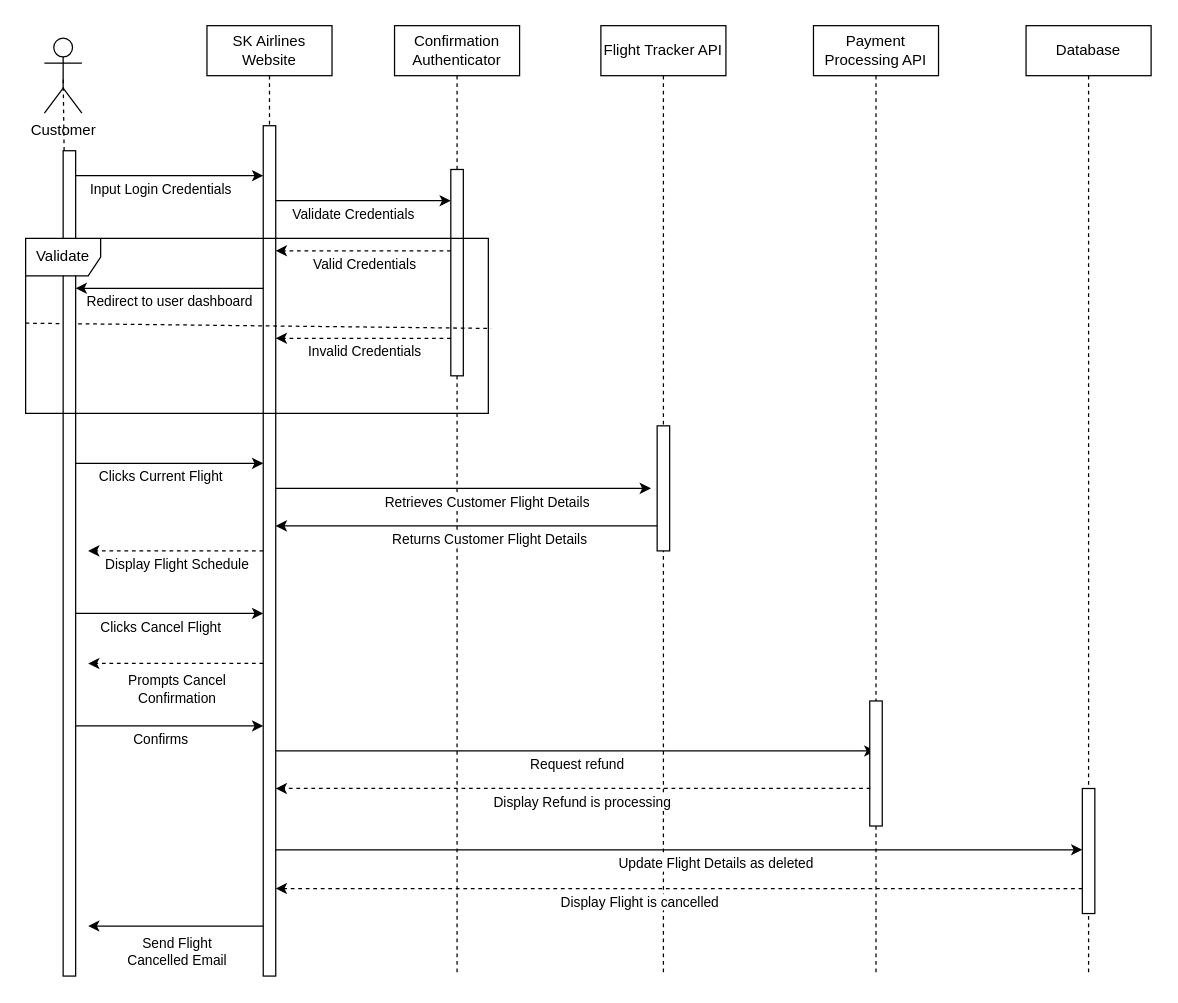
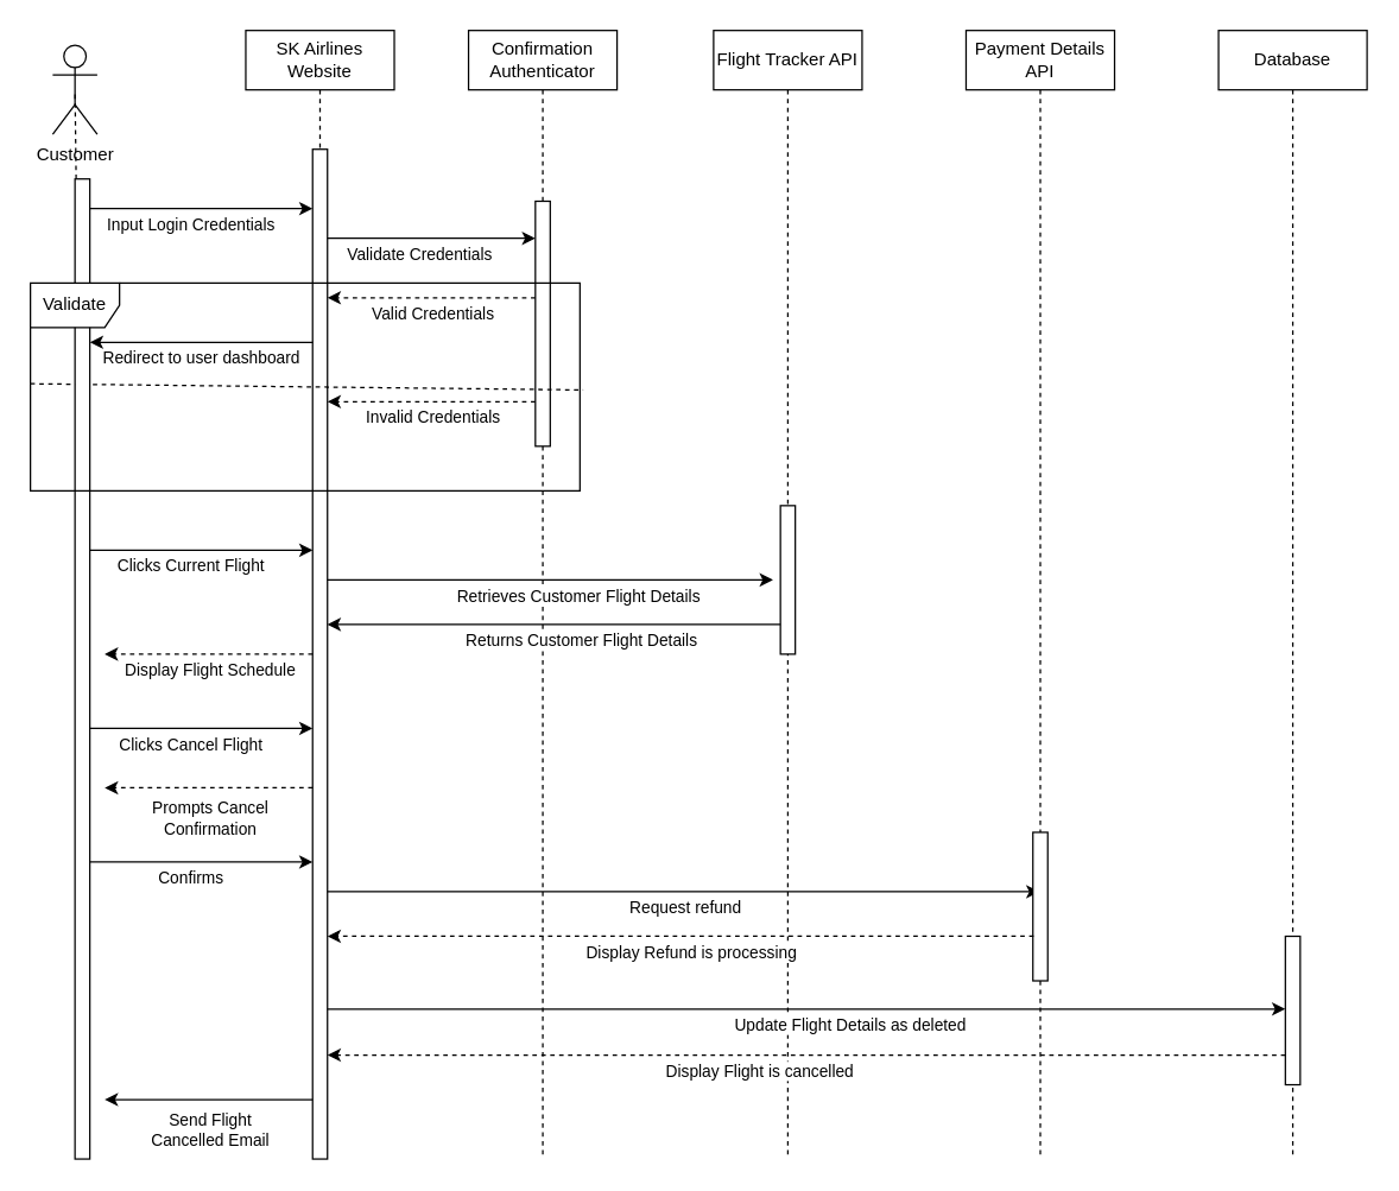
  <mxCell id="0" />
  <mxCell id="1" parent="0" />
  <mxCell id="2" value="" style="endArrow=none;dashed=1;html=1;rounded=0;entryX=0.5;entryY=0.5;entryDx=0;entryDy=0;entryPerimeter=0;" parent="1" source="30" target="3" edge="1"><mxGeometry width="50" height="50" relative="1" as="geometry"><mxPoint x="60" y="470" as="sourcePoint" /><mxPoint x="60" y="150" as="targetPoint" /></mxGeometry></mxCell>
  <mxCell id="3" value="Customer" style="shape=umlActor;verticalLabelPosition=bottom;verticalAlign=top;html=1;outlineConnect=0;" parent="1" vertex="1"><mxGeometry x="35" y="30" width="30" height="60" as="geometry" /></mxCell>
  <mxCell id="4" value="SK Airlines Website" style="shape=umlLifeline;perimeter=lifelinePerimeter;whiteSpace=wrap;html=1;container=0;dropTarget=0;collapsible=0;recursiveResize=0;outlineConnect=0;portConstraint=eastwest;newEdgeStyle={&quot;edgeStyle&quot;:&quot;elbowEdgeStyle&quot;,&quot;elbow&quot;:&quot;vertical&quot;,&quot;curved&quot;:0,&quot;rounded&quot;:0};" parent="1" vertex="1"><mxGeometry x="165" y="20" width="100" height="760" as="geometry" /></mxCell>
  <mxCell id="5" value="" style="html=1;points=[];perimeter=orthogonalPerimeter;outlineConnect=0;targetShapes=umlLifeline;portConstraint=eastwest;newEdgeStyle={&quot;edgeStyle&quot;:&quot;elbowEdgeStyle&quot;,&quot;elbow&quot;:&quot;vertical&quot;,&quot;curved&quot;:0,&quot;rounded&quot;:0};" parent="4" vertex="1"><mxGeometry x="45" y="80" width="10" height="680" as="geometry" /></mxCell>
  <mxCell id="6" value="Confirmation Authenticator" style="shape=umlLifeline;perimeter=lifelinePerimeter;whiteSpace=wrap;html=1;container=0;dropTarget=0;collapsible=0;recursiveResize=0;outlineConnect=0;portConstraint=eastwest;newEdgeStyle={&quot;edgeStyle&quot;:&quot;elbowEdgeStyle&quot;,&quot;elbow&quot;:&quot;vertical&quot;,&quot;curved&quot;:0,&quot;rounded&quot;:0};" parent="1" vertex="1"><mxGeometry x="315" y="20" width="100" height="760" as="geometry" /></mxCell>
  <mxCell id="7" value="" style="html=1;points=[];perimeter=orthogonalPerimeter;outlineConnect=0;targetShapes=umlLifeline;portConstraint=eastwest;newEdgeStyle={&quot;edgeStyle&quot;:&quot;elbowEdgeStyle&quot;,&quot;elbow&quot;:&quot;vertical&quot;,&quot;curved&quot;:0,&quot;rounded&quot;:0};" parent="6" vertex="1"><mxGeometry x="45" y="115" width="10" height="165" as="geometry" /></mxCell>
  <mxCell id="8" value="Flight Tracker API" style="shape=umlLifeline;perimeter=lifelinePerimeter;whiteSpace=wrap;html=1;container=0;dropTarget=0;collapsible=0;recursiveResize=0;outlineConnect=0;portConstraint=eastwest;newEdgeStyle={&quot;edgeStyle&quot;:&quot;elbowEdgeStyle&quot;,&quot;elbow&quot;:&quot;vertical&quot;,&quot;curved&quot;:0,&quot;rounded&quot;:0};" parent="1" vertex="1"><mxGeometry x="480" y="20" width="100" height="760" as="geometry" /></mxCell>
  <mxCell id="9" value="" style="html=1;points=[];perimeter=orthogonalPerimeter;outlineConnect=0;targetShapes=umlLifeline;portConstraint=eastwest;newEdgeStyle={&quot;edgeStyle&quot;:&quot;elbowEdgeStyle&quot;,&quot;elbow&quot;:&quot;vertical&quot;,&quot;curved&quot;:0,&quot;rounded&quot;:0};" parent="8" vertex="1"><mxGeometry x="45" y="320" width="10" height="100" as="geometry" /></mxCell>
  <mxCell id="10" value="" style="endArrow=classic;html=1;rounded=0;" parent="1" edge="1"><mxGeometry width="50" height="50" relative="1" as="geometry"><mxPoint x="60" y="140" as="sourcePoint" /><mxPoint x="210" y="140" as="targetPoint" /></mxGeometry></mxCell>
  <mxCell id="11" value="Input Login Credentials" style="edgeLabel;html=1;align=center;verticalAlign=middle;resizable=0;points=[];" parent="10" vertex="1" connectable="0"><mxGeometry x="0.339" y="-2" relative="1" as="geometry"><mxPoint x="-33" y="8" as="offset" /></mxGeometry></mxCell>
  <mxCell id="12" value="" style="endArrow=classic;html=1;rounded=0;" parent="1" target="7" edge="1"><mxGeometry width="50" height="50" relative="1" as="geometry"><mxPoint x="220" y="160" as="sourcePoint" /><mxPoint x="370" y="160" as="targetPoint" /></mxGeometry></mxCell>
  <mxCell id="13" value="Validate Credentials" style="edgeLabel;html=1;align=center;verticalAlign=middle;resizable=0;points=[];" parent="12" vertex="1" connectable="0"><mxGeometry x="0.339" y="-2" relative="1" as="geometry"><mxPoint x="-33" y="8" as="offset" /></mxGeometry></mxCell>
  <mxCell id="14" value="" style="endArrow=classic;html=1;rounded=0;dashed=1;" parent="1" edge="1"><mxGeometry width="50" height="50" relative="1" as="geometry"><mxPoint x="360" y="200" as="sourcePoint" /><mxPoint x="220" y="200" as="targetPoint" /></mxGeometry></mxCell>
  <mxCell id="15" value="Valid Credentials" style="edgeLabel;html=1;align=center;verticalAlign=middle;resizable=0;points=[];" parent="14" vertex="1" connectable="0"><mxGeometry x="0.339" y="-2" relative="1" as="geometry"><mxPoint x="24" y="12" as="offset" /></mxGeometry></mxCell>
  <mxCell id="16" value="" style="endArrow=none;dashed=1;html=1;rounded=0;exitX=-0.003;exitY=0.567;exitDx=0;exitDy=0;exitPerimeter=0;entryX=1.003;entryY=0.597;entryDx=0;entryDy=0;entryPerimeter=0;" parent="1" edge="1"><mxGeometry width="50" height="50" relative="1" as="geometry"><mxPoint x="20" y="257.9" as="sourcePoint" /><mxPoint x="392.22" y="262.1" as="targetPoint" /></mxGeometry></mxCell>
  <mxCell id="17" value="" style="endArrow=classic;html=1;rounded=0;" parent="1" edge="1"><mxGeometry width="50" height="50" relative="1" as="geometry"><mxPoint x="210" y="230" as="sourcePoint" /><mxPoint x="60" y="230" as="targetPoint" /></mxGeometry></mxCell>
  <mxCell id="18" value="Redirect to user dashboard" style="edgeLabel;html=1;align=center;verticalAlign=middle;resizable=0;points=[];" parent="17" vertex="1" connectable="0"><mxGeometry x="0.339" y="-2" relative="1" as="geometry"><mxPoint x="24" y="12" as="offset" /></mxGeometry></mxCell>
  <mxCell id="19" value="" style="endArrow=classic;html=1;rounded=0;dashed=1;" parent="1" edge="1"><mxGeometry width="50" height="50" relative="1" as="geometry"><mxPoint x="360" y="270" as="sourcePoint" /><mxPoint x="220" y="270" as="targetPoint" /></mxGeometry></mxCell>
  <mxCell id="20" value="Invalid Credentials" style="edgeLabel;html=1;align=center;verticalAlign=middle;resizable=0;points=[];" parent="19" vertex="1" connectable="0"><mxGeometry x="0.339" y="-2" relative="1" as="geometry"><mxPoint x="24" y="12" as="offset" /></mxGeometry></mxCell>
  <mxCell id="21" value="" style="endArrow=classic;html=1;rounded=0;" parent="1" edge="1"><mxGeometry width="50" height="50" relative="1" as="geometry"><mxPoint x="60" y="370" as="sourcePoint" /><mxPoint x="210" y="370" as="targetPoint" /></mxGeometry></mxCell>
  <mxCell id="22" value="Clicks Current Flight" style="edgeLabel;html=1;align=center;verticalAlign=middle;resizable=0;points=[];" parent="21" vertex="1" connectable="0"><mxGeometry x="0.339" y="-2" relative="1" as="geometry"><mxPoint x="-33" y="8" as="offset" /></mxGeometry></mxCell>
  <mxCell id="23" value="" style="endArrow=classic;html=1;rounded=0;" parent="1" edge="1"><mxGeometry width="50" height="50" relative="1" as="geometry"><mxPoint x="220" y="390" as="sourcePoint" /><mxPoint x="520" y="390" as="targetPoint" /></mxGeometry></mxCell>
  <mxCell id="24" value="Retrieves Customer Flight Details" style="edgeLabel;html=1;align=center;verticalAlign=middle;resizable=0;points=[];" parent="23" vertex="1" connectable="0"><mxGeometry x="0.339" y="-2" relative="1" as="geometry"><mxPoint x="-33" y="8" as="offset" /></mxGeometry></mxCell>
  <mxCell id="25" value="" style="endArrow=classic;html=1;rounded=0;" parent="1" edge="1"><mxGeometry width="50" height="50" relative="1" as="geometry"><mxPoint x="525" y="420" as="sourcePoint" /><mxPoint x="220" y="420" as="targetPoint" /></mxGeometry></mxCell>
  <mxCell id="26" value="Returns Customer Flight Details" style="edgeLabel;html=1;align=center;verticalAlign=middle;resizable=0;points=[];" parent="25" vertex="1" connectable="0"><mxGeometry x="0.339" y="-2" relative="1" as="geometry"><mxPoint x="69" y="12" as="offset" /></mxGeometry></mxCell>
  <mxCell id="27" value="" style="endArrow=classic;html=1;rounded=0;dashed=1;" parent="1" edge="1"><mxGeometry width="50" height="50" relative="1" as="geometry"><mxPoint x="210" y="440" as="sourcePoint" /><mxPoint x="70" y="440" as="targetPoint" /></mxGeometry></mxCell>
  <mxCell id="28" value="Display Flight Schedule" style="edgeLabel;html=1;align=center;verticalAlign=middle;resizable=0;points=[];" parent="27" vertex="1" connectable="0"><mxGeometry x="0.339" y="-2" relative="1" as="geometry"><mxPoint x="24" y="12" as="offset" /></mxGeometry></mxCell>
  <mxCell id="29" value="" style="endArrow=none;dashed=1;html=1;rounded=0;entryX=0.5;entryY=0.5;entryDx=0;entryDy=0;entryPerimeter=0;" parent="1" target="30" edge="1"><mxGeometry width="50" height="50" relative="1" as="geometry"><mxPoint x="55" y="610" as="sourcePoint" /><mxPoint x="60" y="70" as="targetPoint" /></mxGeometry></mxCell>
  <mxCell id="30" value="" style="rounded=0;whiteSpace=wrap;html=1;" parent="1" vertex="1"><mxGeometry x="50" y="120" width="10" height="660" as="geometry" /></mxCell>
  <mxCell id="31" value="Validate" style="shape=umlFrame;whiteSpace=wrap;html=1;pointerEvents=0;" parent="1" vertex="1"><mxGeometry x="20" y="190" width="370" height="140" as="geometry" /></mxCell>
  <mxCell id="32" value="" style="endArrow=classic;html=1;rounded=0;" parent="1" edge="1"><mxGeometry width="50" height="50" relative="1" as="geometry"><mxPoint x="60" y="490" as="sourcePoint" /><mxPoint x="210" y="490" as="targetPoint" /></mxGeometry></mxCell>
  <mxCell id="33" value="Clicks Cancel Flight" style="edgeLabel;html=1;align=center;verticalAlign=middle;resizable=0;points=[];" parent="32" vertex="1" connectable="0"><mxGeometry x="0.339" y="-2" relative="1" as="geometry"><mxPoint x="-33" y="8" as="offset" /></mxGeometry></mxCell>
  <mxCell id="34" value="Database" style="shape=umlLifeline;perimeter=lifelinePerimeter;whiteSpace=wrap;html=1;container=0;dropTarget=0;collapsible=0;recursiveResize=0;outlineConnect=0;portConstraint=eastwest;newEdgeStyle={&quot;edgeStyle&quot;:&quot;elbowEdgeStyle&quot;,&quot;elbow&quot;:&quot;vertical&quot;,&quot;curved&quot;:0,&quot;rounded&quot;:0};" parent="1" vertex="1"><mxGeometry x="820" y="20" width="100" height="760" as="geometry" /></mxCell>
  <mxCell id="35" value="" style="endArrow=classic;html=1;rounded=0;dashed=1;" parent="1" edge="1"><mxGeometry width="50" height="50" relative="1" as="geometry"><mxPoint x="210" y="530" as="sourcePoint" /><mxPoint x="70" y="530" as="targetPoint" /></mxGeometry></mxCell>
  <mxCell id="36" value="Prompts Cancel&lt;br&gt;Confirmation" style="edgeLabel;html=1;align=center;verticalAlign=middle;resizable=0;points=[];" parent="35" vertex="1" connectable="0"><mxGeometry x="0.339" y="-2" relative="1" as="geometry"><mxPoint x="24" y="22" as="offset" /></mxGeometry></mxCell>
  <mxCell id="37" value="" style="endArrow=classic;html=1;rounded=0;" parent="1" edge="1"><mxGeometry width="50" height="50" relative="1" as="geometry"><mxPoint x="60" y="580" as="sourcePoint" /><mxPoint x="210" y="580" as="targetPoint" /></mxGeometry></mxCell>
  <mxCell id="38" value="Confirms" style="edgeLabel;html=1;align=center;verticalAlign=middle;resizable=0;points=[];" parent="37" vertex="1" connectable="0"><mxGeometry x="0.339" y="-2" relative="1" as="geometry"><mxPoint x="-33" y="8" as="offset" /></mxGeometry></mxCell>
  <mxCell id="39" value="" style="endArrow=classic;html=1;rounded=0;" parent="1" target="41" edge="1"><mxGeometry width="50" height="50" relative="1" as="geometry"><mxPoint x="220" y="600" as="sourcePoint" /><mxPoint x="640" y="600" as="targetPoint" /></mxGeometry></mxCell>
  <mxCell id="40" value="Request refund" style="edgeLabel;html=1;align=center;verticalAlign=middle;resizable=0;points=[];" parent="39" vertex="1" connectable="0"><mxGeometry x="0.339" y="-2" relative="1" as="geometry"><mxPoint x="-81" y="8" as="offset" /></mxGeometry></mxCell>
- <mxCell id="41" value="Payment Processing API" style="shape=umlLifeline;perimeter=lifelinePerimeter;whiteSpace=wrap;html=1;container=0;dropTarget=0;collapsible=0;recursiveResize=0;outlineConnect=0;portConstraint=eastwest;newEdgeStyle={&quot;edgeStyle&quot;:&quot;elbowEdgeStyle&quot;,&quot;elbow&quot;:&quot;vertical&quot;,&quot;curved&quot;:0,&quot;rounded&quot;:0};" parent="1" vertex="1"><mxGeometry x="650" y="20" width="100" height="760" as="geometry" /></mxCell>
+ <mxCell id="41" value="Payment Details API" style="shape=umlLifeline;perimeter=lifelinePerimeter;whiteSpace=wrap;html=1;container=0;dropTarget=0;collapsible=0;recursiveResize=0;outlineConnect=0;portConstraint=eastwest;newEdgeStyle={&quot;edgeStyle&quot;:&quot;elbowEdgeStyle&quot;,&quot;elbow&quot;:&quot;vertical&quot;,&quot;curved&quot;:0,&quot;rounded&quot;:0};" parent="1" vertex="1"><mxGeometry x="650" y="20" width="100" height="760" as="geometry" /></mxCell>
  <mxCell id="42" value="" style="html=1;points=[];perimeter=orthogonalPerimeter;outlineConnect=0;targetShapes=umlLifeline;portConstraint=eastwest;newEdgeStyle={&quot;edgeStyle&quot;:&quot;elbowEdgeStyle&quot;,&quot;elbow&quot;:&quot;vertical&quot;,&quot;curved&quot;:0,&quot;rounded&quot;:0};" parent="41" vertex="1"><mxGeometry x="45" y="540" width="10" height="100" as="geometry" /></mxCell>
  <mxCell id="43" value="" style="endArrow=classic;html=1;rounded=0;dashed=1;" parent="1" target="5" edge="1"><mxGeometry width="50" height="50" relative="1" as="geometry"><mxPoint x="695.5" y="630" as="sourcePoint" /><mxPoint x="230" y="630" as="targetPoint" /></mxGeometry></mxCell>
  <mxCell id="44" value="Display Refund is processing" style="edgeLabel;html=1;align=center;verticalAlign=middle;resizable=0;points=[];" parent="43" vertex="1" connectable="0"><mxGeometry x="0.339" y="-2" relative="1" as="geometry"><mxPoint x="87" y="12" as="offset" /></mxGeometry></mxCell>
  <mxCell id="45" value="" style="html=1;points=[];perimeter=orthogonalPerimeter;outlineConnect=0;targetShapes=umlLifeline;portConstraint=eastwest;newEdgeStyle={&quot;edgeStyle&quot;:&quot;elbowEdgeStyle&quot;,&quot;elbow&quot;:&quot;vertical&quot;,&quot;curved&quot;:0,&quot;rounded&quot;:0};" parent="1" vertex="1"><mxGeometry x="865" y="630" width="10" height="100" as="geometry" /></mxCell>
  <mxCell id="46" value="" style="endArrow=classic;html=1;rounded=0;" parent="1" target="45" edge="1"><mxGeometry width="50" height="50" relative="1" as="geometry"><mxPoint x="220" y="679" as="sourcePoint" /><mxPoint x="860" y="679" as="targetPoint" /></mxGeometry></mxCell>
  <mxCell id="47" value="Update Flight Details as deleted" style="edgeLabel;html=1;align=center;verticalAlign=middle;resizable=0;points=[];" parent="46" vertex="1" connectable="0"><mxGeometry x="0.339" y="-2" relative="1" as="geometry"><mxPoint x="-81" y="8" as="offset" /></mxGeometry></mxCell>
  <mxCell id="48" value="" style="endArrow=classic;html=1;rounded=0;dashed=1;" parent="1" edge="1"><mxGeometry width="50" height="50" relative="1" as="geometry"><mxPoint x="865" y="710" as="sourcePoint" /><mxPoint x="220" y="710" as="targetPoint" /></mxGeometry></mxCell>
  <mxCell id="49" value="Display Flight is cancelled" style="edgeLabel;html=1;align=center;verticalAlign=middle;resizable=0;points=[];" parent="48" vertex="1" connectable="0"><mxGeometry x="0.339" y="-2" relative="1" as="geometry"><mxPoint x="77" y="12" as="offset" /></mxGeometry></mxCell>
  <mxCell id="50" value="" style="endArrow=classic;html=1;rounded=0;" parent="1" edge="1"><mxGeometry width="50" height="50" relative="1" as="geometry"><mxPoint x="210" y="740" as="sourcePoint" /><mxPoint x="70" y="740" as="targetPoint" /></mxGeometry></mxCell>
  <mxCell id="51" value="Send Flight&lt;br&gt;Cancelled Email" style="edgeLabel;html=1;align=center;verticalAlign=middle;resizable=0;points=[];" parent="50" vertex="1" connectable="0"><mxGeometry x="0.339" y="-2" relative="1" as="geometry"><mxPoint x="24" y="22" as="offset" /></mxGeometry></mxCell>
